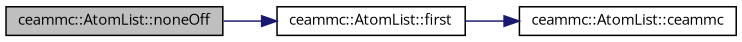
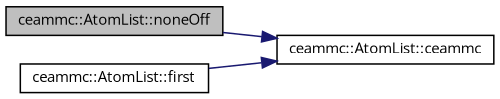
  digraph {
    fontname="Open Sans"
    rankdir=LR
    node [color=black fillcolor=white fontname="Open Sans" fontsize=10 shape=record style=filled]
    edge [color=midnightblue fontname="Open Sans" fontsize=10 labelfontname=Helvetica labelfontsize=10 style=solid]
    n1 [fillcolor=grey75 fontcolor=black height=0.2 label="ceammc::AtomList::noneOff" width=0.4]
    n2 [height=0.2 label="ceammc::AtomList::first" width=0.4]
    n3 [height=0.2 label="ceammc::AtomList::ceammc" width=0.4]
-   n1 -> n2
+   n1 -> n3
    n2 -> n3
  }
